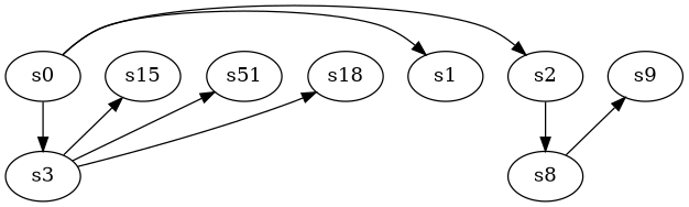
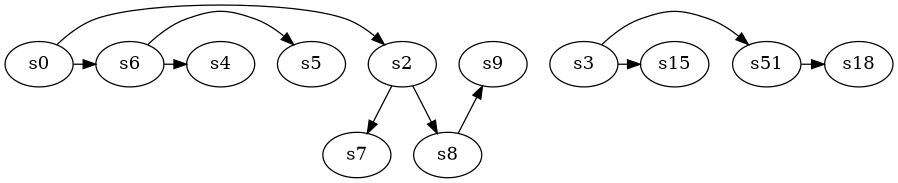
  digraph {
    node [player=0]
    s0 [player=1]
-   s1
+   s1 [label=s6]
    s2
    s3
+   s4
+   s5
+   s7
    s8 [player=1]
    n9 [label=s15 player=1]
    n10 [label=s51 player=1]
    n11 [label=s18]
    s9 [player=1]
    s0 -> s1 [constraint="time % 2 == 1"]
    s0 -> s2 [constraint="!(time % 4 == 0)"]
-   s0 -> s3
+   s1 -> s4 [constraint="time == 5"]
+   s1 -> s5 [constraint="time % 2 == 1"]
+   s2 -> s7
    s2 -> s8
    s3 -> n9 [constraint="time == 1 || time == 6"]
    s3 -> n10 [constraint="!(time % 5 == 0)"]
-   s3 -> n11 [constraint="time % 4 == 0 || time % 3 == 1"]
+   n10 -> n11 [constraint="time % 4 == 0 || time % 3 == 1"]
    s8 -> s9 [constraint="time == 7"]
  }
